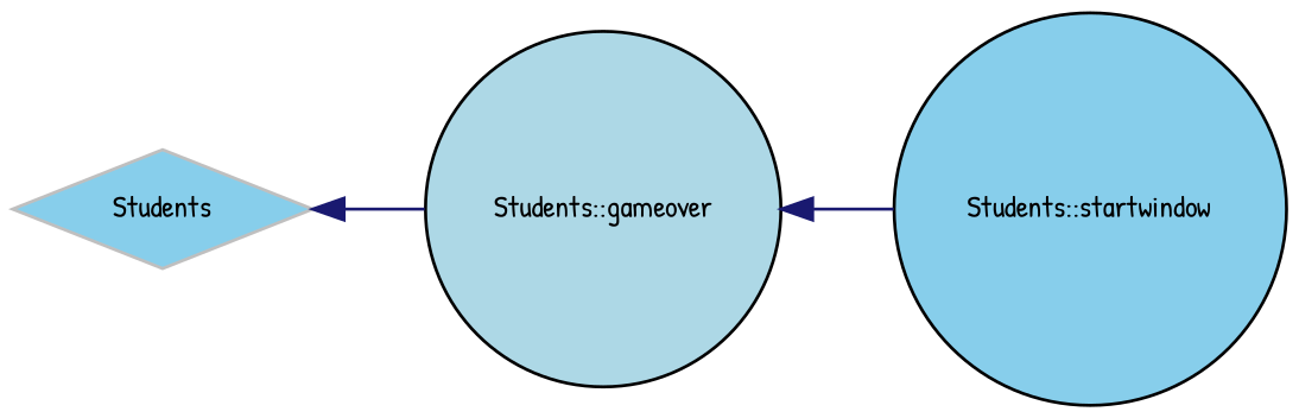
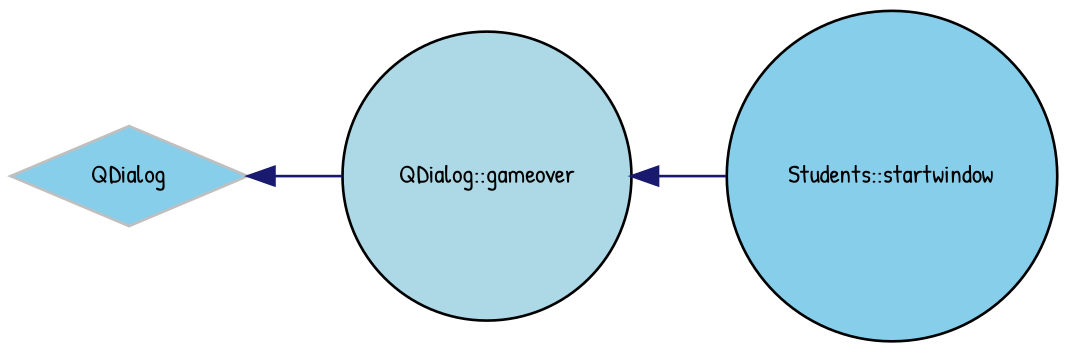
  digraph {
    fontname="Patrick Hand"
    rankdir=LR
    node [color=black fillcolor=skyblue fontname="Patrick Hand" fontsize=10 shape=circle style=filled]
    edge [color=midnightblue dir=back fontname="Patrick Hand" fontsize=10 labelfontname=Helvetica labelfontsize=10 style=solid]
-   n1 [color=grey75 height=0.2 label=Students shape=diamond width=0.4]
-   n2 [fillcolor=lightblue height=0.2 label="Students::gameover" width=0.4]
+   n1 [color=grey75 height=0.2 label=QDialog shape=diamond width=0.4]
+   n2 [fillcolor=lightblue height=0.2 label="QDialog::gameover" width=0.4]
    n3 [height=0.2 label="Students::startwindow" width=0.4]
    n1 -> n2
    n2 -> n3
  }
